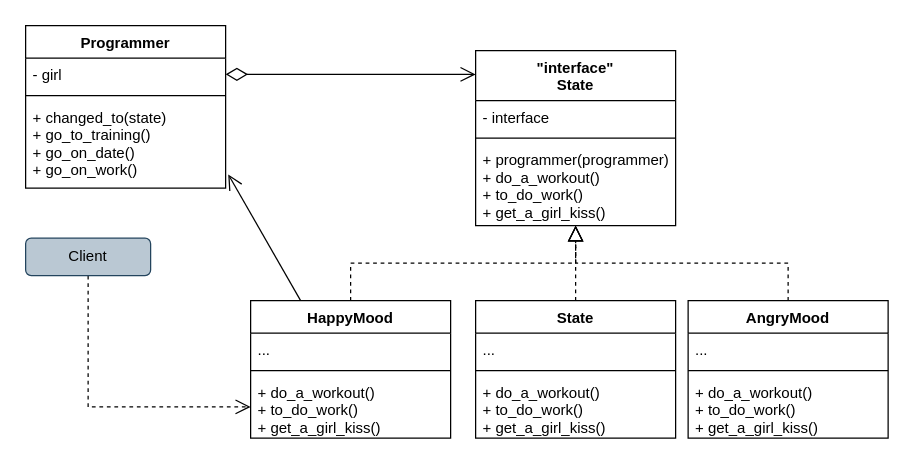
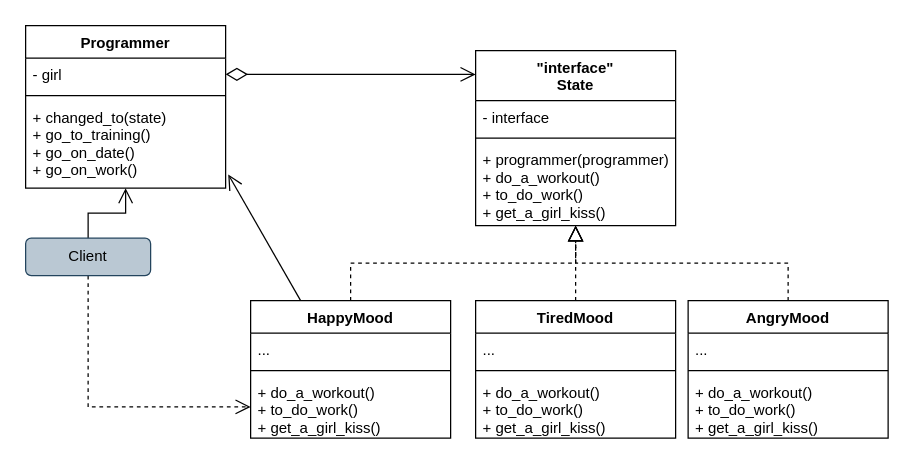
  <mxCell id="0" />
  <mxCell id="1" parent="0" />
  <mxCell id="2" value="Programmer" style="swimlane;fontStyle=1;align=center;verticalAlign=top;childLayout=stackLayout;horizontal=1;startSize=26;horizontalStack=0;resizeParent=1;resizeParentMax=0;resizeLast=0;collapsible=1;marginBottom=0;" vertex="1" parent="1"><mxGeometry x="20" y="20" width="160" height="130" as="geometry" /></mxCell>
  <mxCell id="3" value="- girl" style="text;strokeColor=none;fillColor=none;align=left;verticalAlign=top;spacingLeft=4;spacingRight=4;overflow=hidden;rotatable=0;points=[[0,0.5],[1,0.5]];portConstraint=eastwest;" vertex="1" parent="2"><mxGeometry y="26" width="160" height="26" as="geometry" /></mxCell>
  <mxCell id="4" value="" style="line;strokeWidth=1;fillColor=none;align=left;verticalAlign=middle;spacingTop=-1;spacingLeft=3;spacingRight=3;rotatable=0;labelPosition=right;points=[];portConstraint=eastwest;" vertex="1" parent="2"><mxGeometry y="52" width="160" height="8" as="geometry" /></mxCell>
  <mxCell id="5" value="+ changed_to(state)&#10;+ go_to_training()&#10;+ go_on_date()&#10;+ go_on_work()" style="text;strokeColor=none;fillColor=none;align=left;verticalAlign=top;spacingLeft=4;spacingRight=4;overflow=hidden;rotatable=0;points=[[0,0.5],[1,0.5]];portConstraint=eastwest;" vertex="1" parent="2"><mxGeometry y="60" width="160" height="70" as="geometry" /></mxCell>
  <mxCell id="6" value="&quot;interface&quot;&#10;State" style="swimlane;fontStyle=1;align=center;verticalAlign=top;childLayout=stackLayout;horizontal=1;startSize=40;horizontalStack=0;resizeParent=1;resizeParentMax=0;resizeLast=0;collapsible=1;marginBottom=0;" vertex="1" parent="1"><mxGeometry x="380" y="40" width="160" height="140" as="geometry" /></mxCell>
  <mxCell id="7" value="- interface" style="text;strokeColor=none;fillColor=none;align=left;verticalAlign=top;spacingLeft=4;spacingRight=4;overflow=hidden;rotatable=0;points=[[0,0.5],[1,0.5]];portConstraint=eastwest;" vertex="1" parent="6"><mxGeometry y="40" width="160" height="26" as="geometry" /></mxCell>
  <mxCell id="8" value="" style="line;strokeWidth=1;fillColor=none;align=left;verticalAlign=middle;spacingTop=-1;spacingLeft=3;spacingRight=3;rotatable=0;labelPosition=right;points=[];portConstraint=eastwest;" vertex="1" parent="6"><mxGeometry y="66" width="160" height="8" as="geometry" /></mxCell>
  <mxCell id="9" value="+ programmer(programmer)&#10;+ do_a_workout()&#10;+ to_do_work()&#10;+ get_a_girl_kiss()" style="text;strokeColor=none;fillColor=none;align=left;verticalAlign=top;spacingLeft=4;spacingRight=4;overflow=hidden;rotatable=0;points=[[0,0.5],[1,0.5]];portConstraint=eastwest;" vertex="1" parent="6"><mxGeometry y="74" width="160" height="66" as="geometry" /></mxCell>
  <mxCell id="10" style="edgeStyle=orthogonalEdgeStyle;rounded=0;orthogonalLoop=1;jettySize=auto;html=1;exitX=0.5;exitY=0;exitDx=0;exitDy=0;startArrow=none;startFill=0;endArrow=block;endFill=0;startSize=15;endSize=10;dashed=1;" edge="1" parent="1" source="11" target="6"><mxGeometry relative="1" as="geometry" /></mxCell>
  <mxCell id="11" value="HappyMood" style="swimlane;fontStyle=1;align=center;verticalAlign=top;childLayout=stackLayout;horizontal=1;startSize=26;horizontalStack=0;resizeParent=1;resizeParentMax=0;resizeLast=0;collapsible=1;marginBottom=0;" vertex="1" parent="1"><mxGeometry x="200" y="240" width="160" height="110" as="geometry" /></mxCell>
  <mxCell id="12" value="..." style="text;strokeColor=none;fillColor=none;align=left;verticalAlign=top;spacingLeft=4;spacingRight=4;overflow=hidden;rotatable=0;points=[[0,0.5],[1,0.5]];portConstraint=eastwest;" vertex="1" parent="11"><mxGeometry y="26" width="160" height="26" as="geometry" /></mxCell>
  <mxCell id="13" value="" style="line;strokeWidth=1;fillColor=none;align=left;verticalAlign=middle;spacingTop=-1;spacingLeft=3;spacingRight=3;rotatable=0;labelPosition=right;points=[];portConstraint=eastwest;" vertex="1" parent="11"><mxGeometry y="52" width="160" height="8" as="geometry" /></mxCell>
  <mxCell id="14" value="+ do_a_workout()&#10;+ to_do_work()&#10;+ get_a_girl_kiss()" style="text;strokeColor=none;fillColor=none;align=left;verticalAlign=top;spacingLeft=4;spacingRight=4;overflow=hidden;rotatable=0;points=[[0,0.5],[1,0.5]];portConstraint=eastwest;" vertex="1" parent="11"><mxGeometry y="60" width="160" height="50" as="geometry" /></mxCell>
  <mxCell id="15" style="edgeStyle=orthogonalEdgeStyle;rounded=0;orthogonalLoop=1;jettySize=auto;html=1;exitX=0.5;exitY=0;exitDx=0;exitDy=0;startArrow=none;startFill=0;endArrow=block;endFill=0;startSize=15;endSize=10;dashed=1;" edge="1" parent="1" source="16" target="6"><mxGeometry relative="1" as="geometry" /></mxCell>
- <mxCell id="16" value="State" style="swimlane;fontStyle=1;align=center;verticalAlign=top;childLayout=stackLayout;horizontal=1;startSize=26;horizontalStack=0;resizeParent=1;resizeParentMax=0;resizeLast=0;collapsible=1;marginBottom=0;" vertex="1" parent="1"><mxGeometry x="380" y="240" width="160" height="110" as="geometry" /></mxCell>
+ <mxCell id="16" value="TiredMood" style="swimlane;fontStyle=1;align=center;verticalAlign=top;childLayout=stackLayout;horizontal=1;startSize=26;horizontalStack=0;resizeParent=1;resizeParentMax=0;resizeLast=0;collapsible=1;marginBottom=0;" vertex="1" parent="1"><mxGeometry x="380" y="240" width="160" height="110" as="geometry" /></mxCell>
  <mxCell id="17" value="..." style="text;strokeColor=none;fillColor=none;align=left;verticalAlign=top;spacingLeft=4;spacingRight=4;overflow=hidden;rotatable=0;points=[[0,0.5],[1,0.5]];portConstraint=eastwest;" vertex="1" parent="16"><mxGeometry y="26" width="160" height="26" as="geometry" /></mxCell>
  <mxCell id="18" value="" style="line;strokeWidth=1;fillColor=none;align=left;verticalAlign=middle;spacingTop=-1;spacingLeft=3;spacingRight=3;rotatable=0;labelPosition=right;points=[];portConstraint=eastwest;" vertex="1" parent="16"><mxGeometry y="52" width="160" height="8" as="geometry" /></mxCell>
  <mxCell id="19" value="+ do_a_workout()&#10;+ to_do_work()&#10;+ get_a_girl_kiss()" style="text;strokeColor=none;fillColor=none;align=left;verticalAlign=top;spacingLeft=4;spacingRight=4;overflow=hidden;rotatable=0;points=[[0,0.5],[1,0.5]];portConstraint=eastwest;" vertex="1" parent="16"><mxGeometry y="60" width="160" height="50" as="geometry" /></mxCell>
  <mxCell id="20" style="edgeStyle=orthogonalEdgeStyle;rounded=0;orthogonalLoop=1;jettySize=auto;html=1;exitX=0.5;exitY=0;exitDx=0;exitDy=0;startArrow=none;startFill=0;endArrow=block;endFill=0;startSize=15;endSize=10;dashed=1;" edge="1" parent="1" source="21" target="6"><mxGeometry relative="1" as="geometry" /></mxCell>
  <mxCell id="21" value="AngryMood" style="swimlane;fontStyle=1;align=center;verticalAlign=top;childLayout=stackLayout;horizontal=1;startSize=26;horizontalStack=0;resizeParent=1;resizeParentMax=0;resizeLast=0;collapsible=1;marginBottom=0;" vertex="1" parent="1"><mxGeometry x="550" y="240" width="160" height="110" as="geometry" /></mxCell>
  <mxCell id="22" value="..." style="text;strokeColor=none;fillColor=none;align=left;verticalAlign=top;spacingLeft=4;spacingRight=4;overflow=hidden;rotatable=0;points=[[0,0.5],[1,0.5]];portConstraint=eastwest;" vertex="1" parent="21"><mxGeometry y="26" width="160" height="26" as="geometry" /></mxCell>
  <mxCell id="23" value="" style="line;strokeWidth=1;fillColor=none;align=left;verticalAlign=middle;spacingTop=-1;spacingLeft=3;spacingRight=3;rotatable=0;labelPosition=right;points=[];portConstraint=eastwest;" vertex="1" parent="21"><mxGeometry y="52" width="160" height="8" as="geometry" /></mxCell>
  <mxCell id="24" value="+ do_a_workout()&#10;+ to_do_work()&#10;+ get_a_girl_kiss()" style="text;strokeColor=none;fillColor=none;align=left;verticalAlign=top;spacingLeft=4;spacingRight=4;overflow=hidden;rotatable=0;points=[[0,0.5],[1,0.5]];portConstraint=eastwest;" vertex="1" parent="21"><mxGeometry y="60" width="160" height="50" as="geometry" /></mxCell>
+ <mxCell id="25" style="edgeStyle=orthogonalEdgeStyle;rounded=0;orthogonalLoop=1;jettySize=auto;html=1;exitX=0.5;exitY=0;exitDx=0;exitDy=0;startArrow=none;startFill=0;endArrow=open;endFill=0;startSize=15;endSize=10;" edge="1" parent="1" source="27" target="2"><mxGeometry relative="1" as="geometry" /></mxCell>
  <mxCell id="26" style="edgeStyle=orthogonalEdgeStyle;rounded=0;orthogonalLoop=1;jettySize=auto;html=1;exitX=0.5;exitY=1;exitDx=0;exitDy=0;startArrow=none;startFill=0;endArrow=open;endFill=0;startSize=15;endSize=10;dashed=1;" edge="1" parent="1" source="27" target="14"><mxGeometry relative="1" as="geometry" /></mxCell>
  <mxCell id="27" value="Client" style="rounded=1;whiteSpace=wrap;html=1;fillColor=#bac8d3;strokeColor=#23445d;" vertex="1" parent="1"><mxGeometry x="20" y="190" width="100" height="30" as="geometry" /></mxCell>
  <mxCell id="28" style="edgeStyle=orthogonalEdgeStyle;rounded=0;orthogonalLoop=1;jettySize=auto;html=1;exitX=1;exitY=0.5;exitDx=0;exitDy=0;entryX=0;entryY=0.136;entryDx=0;entryDy=0;entryPerimeter=0;startArrow=diamondThin;startFill=0;startSize=15;endSize=10;endArrow=open;endFill=0;" edge="1" parent="1" source="3" target="6"><mxGeometry relative="1" as="geometry" /></mxCell>
  <mxCell id="29" value="" style="endArrow=open;html=1;rounded=0;startSize=15;endSize=10;entryX=1.013;entryY=0.843;entryDx=0;entryDy=0;entryPerimeter=0;exitX=0.25;exitY=0;exitDx=0;exitDy=0;endFill=0;" edge="1" parent="1" source="11" target="5"><mxGeometry width="50" height="50" relative="1" as="geometry"><mxPoint x="290" y="240" as="sourcePoint" /><mxPoint x="340" y="190" as="targetPoint" /></mxGeometry></mxCell>
